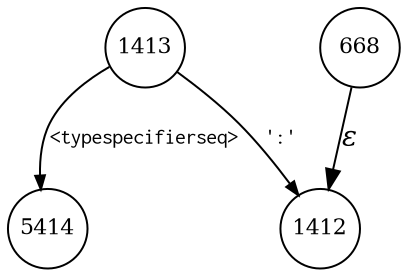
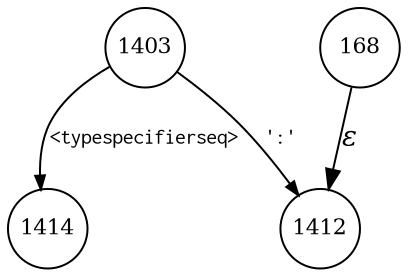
  digraph {
    rankdir=TB
    node [fixedsize=true fontsize=11 peripheries=1 shape=circle]
    edge [arrowhead=normal arrowsize=.7 fontname=Courier fontsize=11]
    n1 [label=1412 width=.55]
-   n2 [label=1413 width=.55]
-   n3 [label=5414 width=.55]
-   n4 [label=668 width=.55]
+   n2 [label=1403 width=.55]
+   n3 [label=1414 width=.55]
+   n4 [label=168 width=.55]
    n2 -> n1 [label="':'"]
    n2 -> n3 [label="<typespecifierseq>"]
    n4 -> n1 [fontname="Times-Italic" label="&epsilon;" arrowhead="" arrowsize="" fontsize=""]
  }
